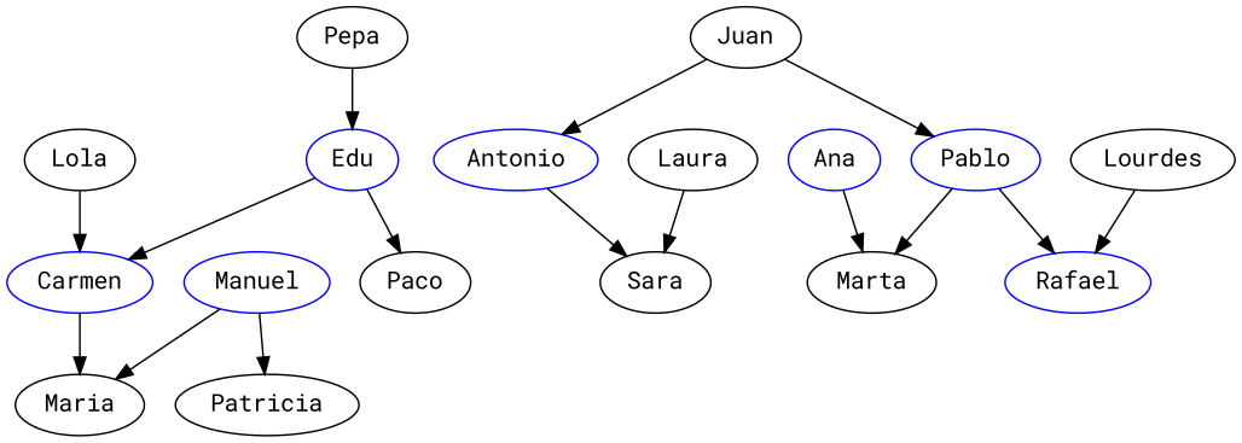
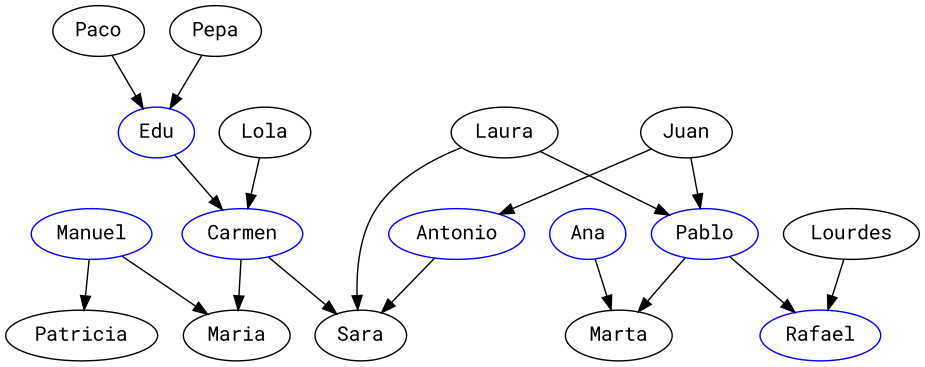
  strict digraph {
    fontname="Roboto Mono"
    node [color=black fontname="Roboto Mono"]
    edge [color=black fontname="Roboto Mono"]
    n1 [label=Paco]
    n2 [color=blue label=Edu]
    n3 [color=blue label=Carmen]
    n4 [label=Pepa]
    n5 [label=Maria]
    n6 [label=Sara]
    n7 [label=Lola]
    n8 [label=Juan]
    n9 [color=blue label=Antonio]
    n10 [color=blue label=Pablo]
    n11 [label=Marta]
    n12 [color=blue label=Rafael]
    n13 [label=Laura]
    n14 [color=blue label=Manuel]
    n15 [label=Patricia]
    n16 [color=blue label=Ana]
    n17 [label=Lourdes]
-   n2 -> n1
+   n1 -> n2
    n2 -> n3
    n3 -> n5
+   n3 -> n6
    n4 -> n2
    n7 -> n3
    n8 -> n9
    n8 -> n10
    n9 -> n6
    n10 -> n11
    n10 -> n12
    n13 -> n6
+   n13 -> n10
    n14 -> n5
    n14 -> n15
    n16 -> n11
    n17 -> n12
  }
